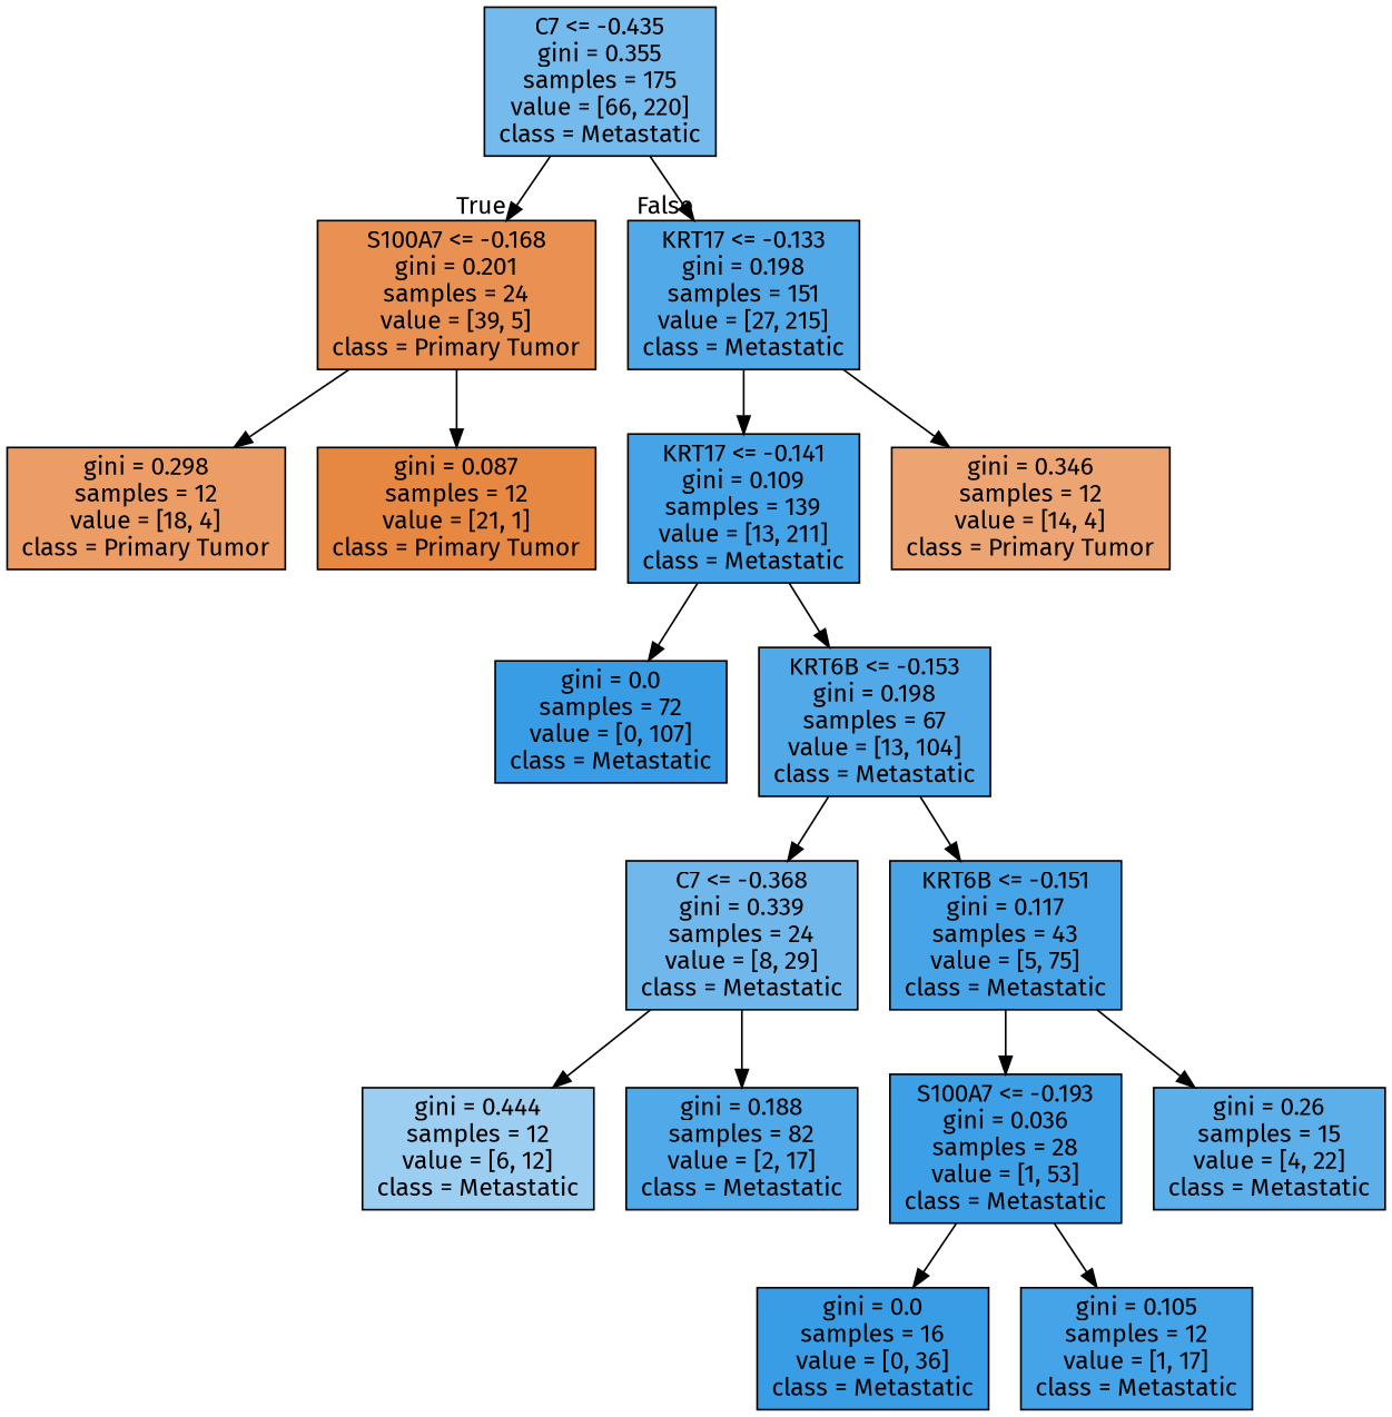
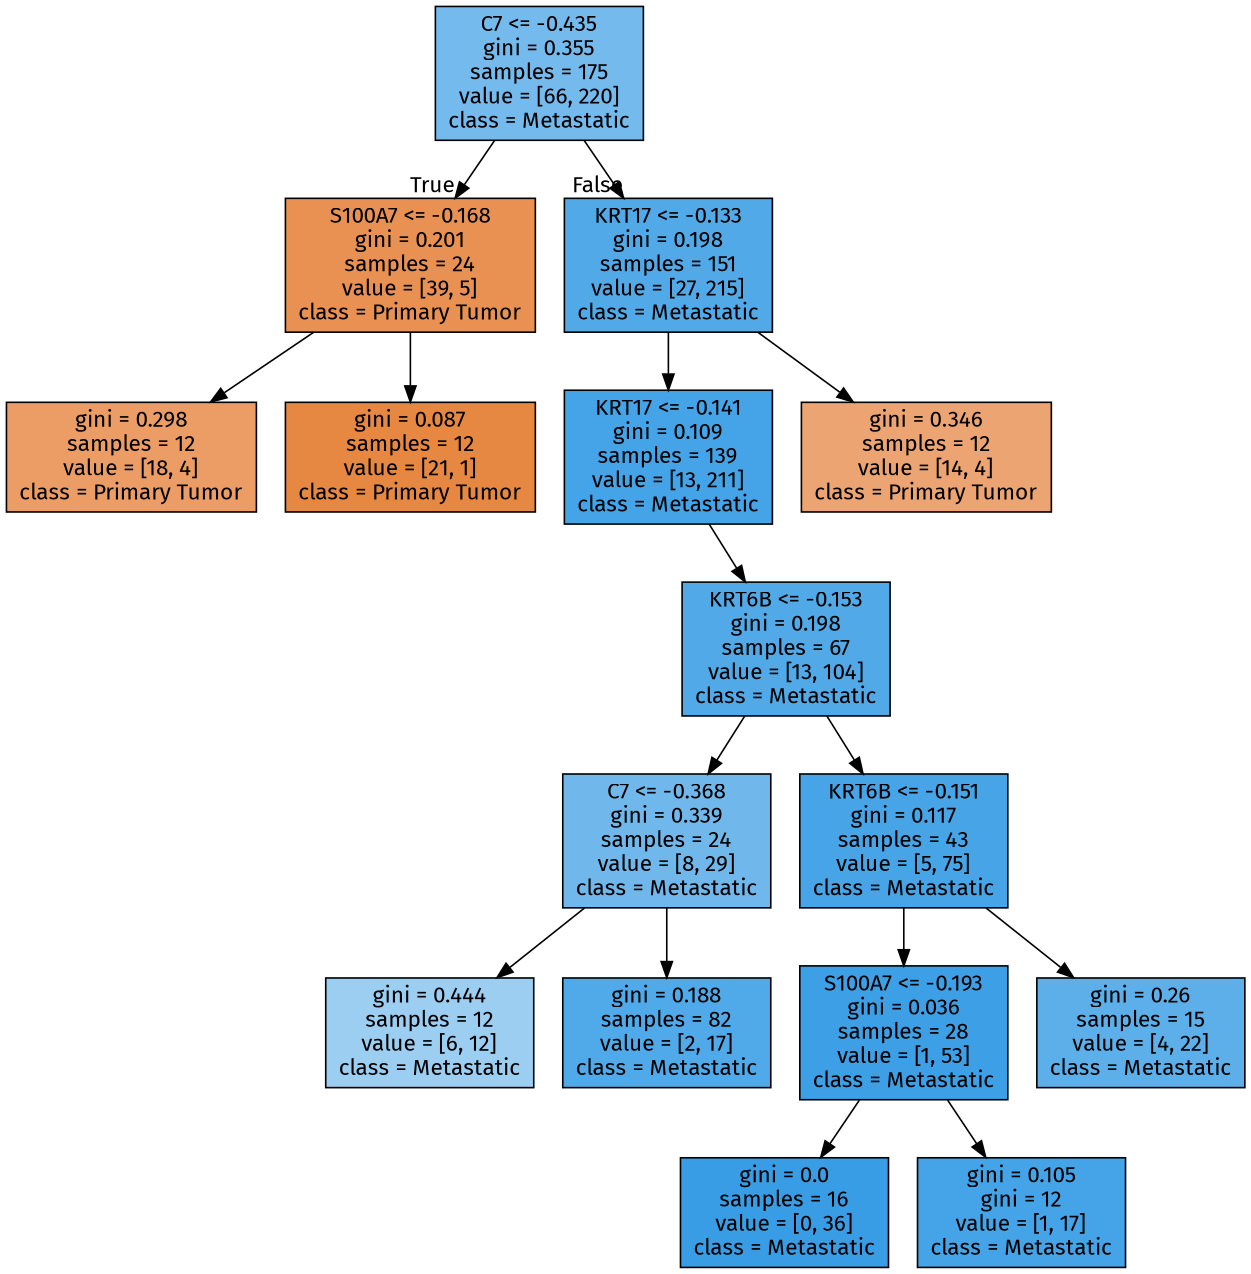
  digraph {
    fontname="Fira Sans"
    node [color=black fillcolor="#52a9e8" fontname="Fira Sans" shape=box style=filled]
    edge [fontname="Fira Sans"]
    n1 [fillcolor="#74baed" label="C7 <= -0.435\ngini = 0.355\nsamples = 175\nvalue = [66, 220]\nclass = Metastatic"]
    n2 [fillcolor="#e89152" label="S100A7 <= -0.168\ngini = 0.201\nsamples = 24\nvalue = [39, 5]\nclass = Primary Tumor"]
    n3 [label="KRT17 <= -0.133\ngini = 0.198\nsamples = 151\nvalue = [27, 215]\nclass = Metastatic"]
    n4 [fillcolor="#eb9d65" label="gini = 0.298\nsamples = 12\nvalue = [18, 4]\nclass = Primary Tumor"]
    n5 [fillcolor="#e68742" label="gini = 0.087\nsamples = 12\nvalue = [21, 1]\nclass = Primary Tumor"]
    n6 [fillcolor="#45a3e7" label="KRT17 <= -0.141\ngini = 0.109\nsamples = 139\nvalue = [13, 211]\nclass = Metastatic"]
    n7 [fillcolor="#eca572" label="gini = 0.346\nsamples = 12\nvalue = [14, 4]\nclass = Primary Tumor"]
-   n8 [fillcolor="#399de5" label="gini = 0.0\nsamples = 72\nvalue = [0, 107]\nclass = Metastatic"]
    n9 [label="KRT6B <= -0.153\ngini = 0.198\nsamples = 67\nvalue = [13, 104]\nclass = Metastatic"]
    n10 [fillcolor="#70b8ec" label="C7 <= -0.368\ngini = 0.339\nsamples = 24\nvalue = [8, 29]\nclass = Metastatic"]
    n11 [fillcolor="#46a4e7" label="KRT6B <= -0.151\ngini = 0.117\nsamples = 43\nvalue = [5, 75]\nclass = Metastatic"]
    n12 [fillcolor="#9ccef2" label="gini = 0.444\nsamples = 12\nvalue = [6, 12]\nclass = Metastatic"]
    n13 [fillcolor="#50a9e8" label="gini = 0.188\nsamples = 82\nvalue = [2, 17]\nclass = Metastatic"]
    n14 [fillcolor="#3d9fe5" label="S100A7 <= -0.193\ngini = 0.036\nsamples = 28\nvalue = [1, 53]\nclass = Metastatic"]
    n15 [fillcolor="#5dafea" label="gini = 0.26\nsamples = 15\nvalue = [4, 22]\nclass = Metastatic"]
    n16 [fillcolor="#399de5" label="gini = 0.0\nsamples = 16\nvalue = [0, 36]\nclass = Metastatic"]
-   n17 [fillcolor="#45a3e7" label="gini = 0.105\nsamples = 12\nvalue = [1, 17]\nclass = Metastatic"]
+   n17 [fillcolor="#45a3e7" label="gini = 0.105\ngini = 12\nvalue = [1, 17]\nclass = Metastatic"]
    n1 -> n2 [headlabel=True labelangle=45 labeldistance=2.5]
    n1 -> n3 [headlabel=False labelangle=-45 labeldistance=2.5]
    n2 -> n4
    n2 -> n5
    n3 -> n6
    n3 -> n7
-   n6 -> n8
    n6 -> n9
    n9 -> n10
    n9 -> n11
    n10 -> n12
    n10 -> n13
    n11 -> n14
    n11 -> n15
    n14 -> n16
    n14 -> n17
  }
